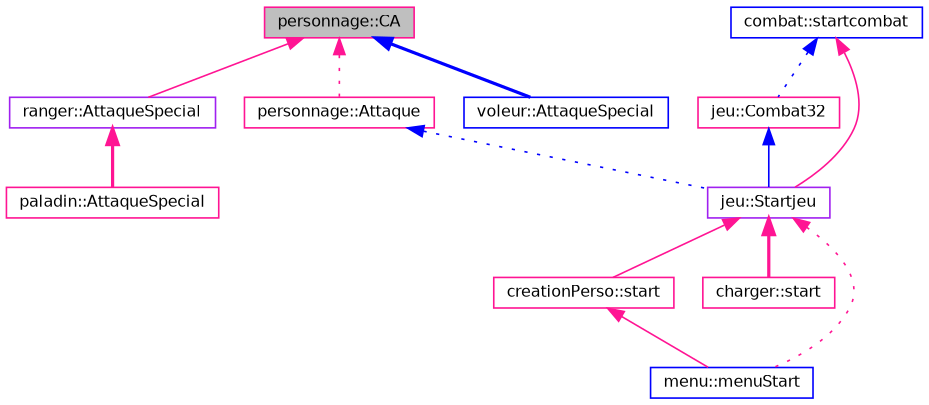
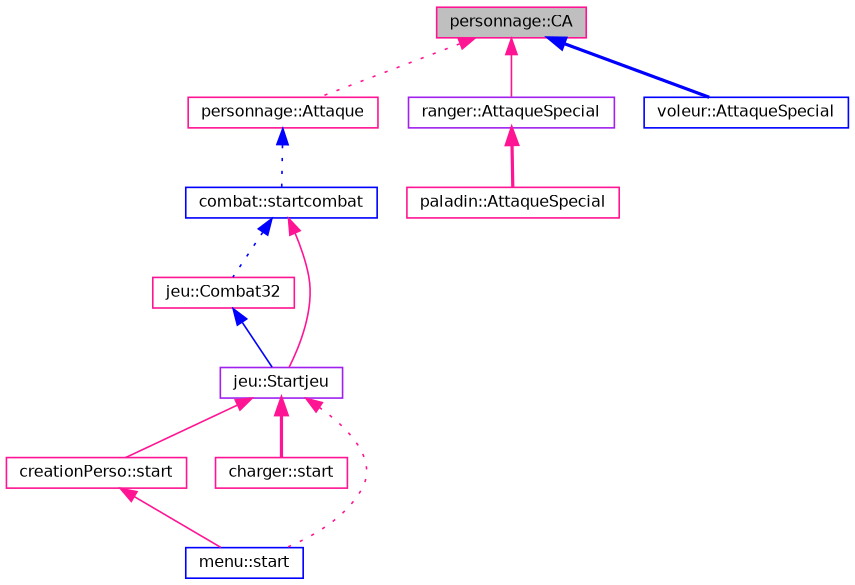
  digraph {
    rankdir=TB
    node [color=deeppink fillcolor=white fontname=Helvetica fontsize=10 shape=record style=filled]
    edge [color=deeppink dir=back fontname=Helvetica fontsize=10 labelfontname=Helvetica labelfontsize=10 style=solid]
    n1 [fillcolor=grey75 fontcolor=black height=0.2 label="personnage::CA" width=0.4]
    n2 [height=0.2 label="personnage::Attaque" width=0.4]
    n3 [color=purple height=0.2 label="ranger::AttaqueSpecial" width=0.4]
    n4 [color=blue height=0.2 label="voleur::AttaqueSpecial" width=0.4]
    n5 [height=0.2 label="paladin::AttaqueSpecial" width=0.4]
    n6 [color=blue height=0.2 label="combat::startcombat" width=0.4]
    n7 [height=0.2 label="jeu::Combat32" width=0.4]
    n8 [color=purple height=0.2 label="jeu::Startjeu" width=0.4]
    n9 [height=0.2 label="creationPerso::start" width=0.4]
    n10 [height=0.2 label="charger::start" width=0.4]
-   n11 [color=blue height=0.2 label="menu::menuStart" width=0.4]
+   n11 [color=blue height=0.2 label="menu::start" width=0.4]
    n1 -> n2 [style=dotted]
    n1 -> n3
    n1 -> n4 [color=blue style=bold]
-   n2 -> n8 [color=blue style=dotted]
+   n2 -> n6 [color=blue style=dotted]
    n3 -> n5 [style=bold]
    n6 -> n7 [color=blue style=dotted]
    n6 -> n8
    n7 -> n8 [color=blue]
    n8 -> n9
    n8 -> n10 [style=bold]
    n8 -> n11 [style=dotted]
    n9 -> n11
  }
